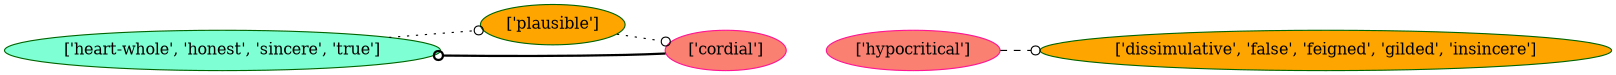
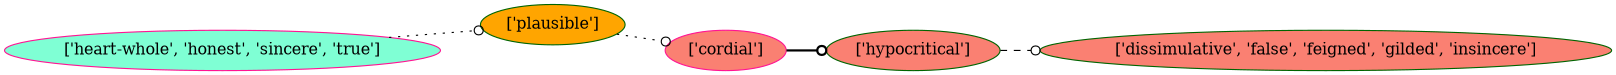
  strict digraph {
    rankdir=LR
    node [color=deeppink fillcolor=orange style=filled]
    edge [arrowhead=odot style=dotted]
-   "['heart-whole', 'honest', 'sincere', 'true']" [color=darkgreen fillcolor=aquamarine]
+   "['heart-whole', 'honest', 'sincere', 'true']" [fillcolor=aquamarine]
    "['plausible']" [color=darkgreen]
    "['cordial']" [fillcolor=salmon]
-   "['hypocritical']" [fillcolor=salmon]
-   "['dissimulative', 'false', 'feigned', 'gilded', 'insincere']" [color=darkgreen]
+   "['hypocritical']" [color=darkgreen fillcolor=salmon]
+   "['dissimulative', 'false', 'feigned', 'gilded', 'insincere']" [color=darkgreen fillcolor=salmon]
    "['heart-whole', 'honest', 'sincere', 'true']" -> "['plausible']"
    "['plausible']" -> "['cordial']"
-   "['cordial']" -> "['heart-whole', 'honest', 'sincere', 'true']" [style=bold]
+   "['cordial']" -> "['hypocritical']" [style=bold]
    "['hypocritical']" -> "['dissimulative', 'false', 'feigned', 'gilded', 'insincere']" [style=dashed]
  }
